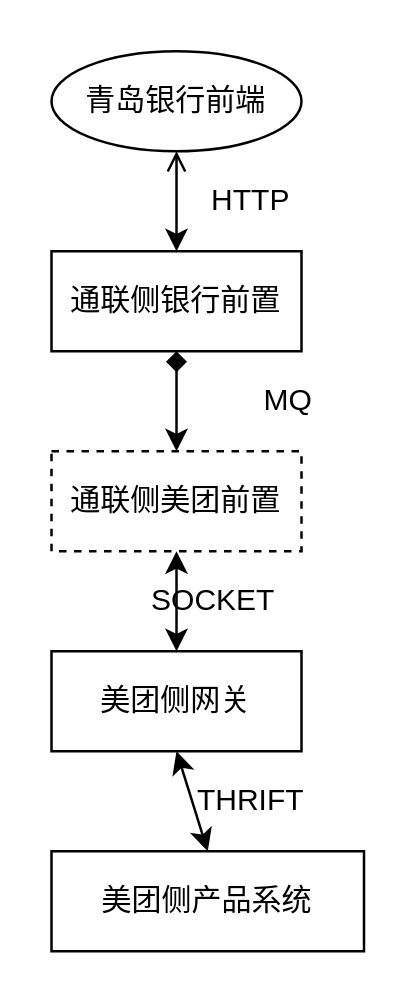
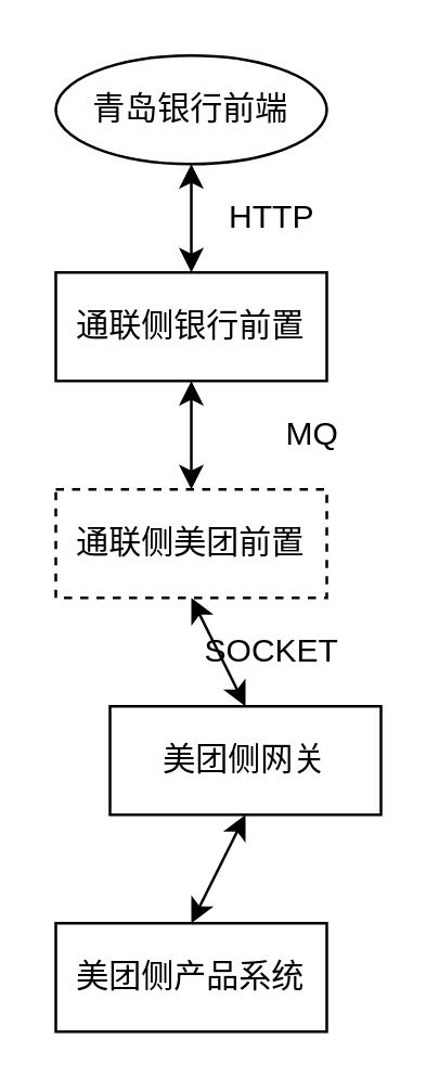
  <mxCell id="0" />
  <mxCell id="1" parent="0" />
  <mxCell id="2" value="青岛银行前端" style="ellipse;whiteSpace=wrap;html=1;" vertex="1" parent="1"><mxGeometry x="20" y="20" width="100" height="40" as="geometry" /></mxCell>
  <mxCell id="3" value="通联侧银行前置" style="rounded=0;whiteSpace=wrap;html=1;" vertex="1" parent="1"><mxGeometry x="20" y="100" width="100" height="40" as="geometry" /></mxCell>
  <mxCell id="4" value="通联侧美团前置" style="rounded=0;whiteSpace=wrap;html=1;dashed=1;" vertex="1" parent="1"><mxGeometry x="20" y="180" width="100" height="40" as="geometry" /></mxCell>
- <mxCell id="5" value="美团侧网关&lt;br&gt;" style="rounded=0;whiteSpace=wrap;html=1;" vertex="1" parent="1"><mxGeometry x="20" y="260" width="100" height="40" as="geometry" /></mxCell>
- <mxCell id="6" value="美团侧产品系统&lt;br&gt;" style="rounded=0;whiteSpace=wrap;html=1;" vertex="1" parent="1"><mxGeometry x="20" y="340" width="125" height="40" as="geometry" /></mxCell>
- <mxCell id="7" value="" style="endArrow=open;startArrow=classic;html=1;entryX=0.5;entryY=1;entryDx=0;entryDy=0;exitX=0.5;exitY=0;exitDx=0;exitDy=0;" edge="1" parent="1" source="3" target="2"><mxGeometry width="50" height="50" relative="1" as="geometry"><mxPoint x="200" y="190" as="sourcePoint" /><mxPoint x="250" y="140" as="targetPoint" /></mxGeometry></mxCell>
- <mxCell id="8" value="" style="endArrow=diamond;startArrow=classic;html=1;entryX=0.5;entryY=1;entryDx=0;entryDy=0;exitX=0.5;exitY=0;exitDx=0;exitDy=0;" edge="1" parent="1" source="4" target="3"><mxGeometry width="50" height="50" relative="1" as="geometry"><mxPoint x="80" y="190" as="sourcePoint" /><mxPoint x="80" y="70" as="targetPoint" /></mxGeometry></mxCell>
+ <mxCell id="5" value="美团侧网关&lt;br&gt;" style="rounded=0;whiteSpace=wrap;html=1;" vertex="1" parent="1"><mxGeometry x="40" y="260" width="100" height="40" as="geometry" /></mxCell>
+ <mxCell id="6" value="美团侧产品系统&lt;br&gt;" style="rounded=0;whiteSpace=wrap;html=1;" vertex="1" parent="1"><mxGeometry x="20" y="340" width="100" height="40" as="geometry" /></mxCell>
+ <mxCell id="7" value="" style="endArrow=classic;startArrow=classic;html=1;entryX=0.5;entryY=1;entryDx=0;entryDy=0;exitX=0.5;exitY=0;exitDx=0;exitDy=0;" edge="1" parent="1" source="3" target="2"><mxGeometry width="50" height="50" relative="1" as="geometry"><mxPoint x="200" y="190" as="sourcePoint" /><mxPoint x="250" y="140" as="targetPoint" /></mxGeometry></mxCell>
+ <mxCell id="8" value="" style="endArrow=classic;startArrow=classic;html=1;entryX=0.5;entryY=1;entryDx=0;entryDy=0;exitX=0.5;exitY=0;exitDx=0;exitDy=0;" edge="1" parent="1" source="4" target="3"><mxGeometry width="50" height="50" relative="1" as="geometry"><mxPoint x="80" y="190" as="sourcePoint" /><mxPoint x="80" y="70" as="targetPoint" /></mxGeometry></mxCell>
  <mxCell id="9" value="" style="endArrow=classic;startArrow=classic;html=1;entryX=0.5;entryY=1;entryDx=0;entryDy=0;exitX=0.5;exitY=0;exitDx=0;exitDy=0;" edge="1" parent="1" source="5" target="4"><mxGeometry width="50" height="50" relative="1" as="geometry"><mxPoint x="80" y="190" as="sourcePoint" /><mxPoint x="80" y="150" as="targetPoint" /></mxGeometry></mxCell>
  <mxCell id="10" value="" style="endArrow=classic;startArrow=classic;html=1;entryX=0.5;entryY=1;entryDx=0;entryDy=0;exitX=0.5;exitY=0;exitDx=0;exitDy=0;" edge="1" parent="1" source="6" target="5"><mxGeometry width="50" height="50" relative="1" as="geometry"><mxPoint x="80" y="270" as="sourcePoint" /><mxPoint x="80" y="230" as="targetPoint" /></mxGeometry></mxCell>
  <mxCell id="11" value="HTTP" style="text;html=1;strokeColor=none;fillColor=none;align=center;verticalAlign=middle;whiteSpace=wrap;rounded=0;" vertex="1" parent="1"><mxGeometry x="80" y="70" width="40" height="20" as="geometry" /></mxCell>
  <mxCell id="12" value="MQ" style="text;html=1;strokeColor=none;fillColor=none;align=center;verticalAlign=middle;whiteSpace=wrap;rounded=0;" vertex="1" parent="1"><mxGeometry x="95" y="150" width="40" height="20" as="geometry" /></mxCell>
- <mxCell id="13" value="SOCKET" style="text;html=1;strokeColor=none;fillColor=none;align=center;verticalAlign=middle;whiteSpace=wrap;rounded=0;" vertex="1" parent="1"><mxGeometry x="65" y="230" width="40" height="20" as="geometry" /></mxCell>
- <mxCell id="14" value="THRIFT" style="text;html=1;strokeColor=none;fillColor=none;align=center;verticalAlign=middle;whiteSpace=wrap;rounded=0;" vertex="1" parent="1"><mxGeometry x="80" y="310" width="40" height="20" as="geometry" /></mxCell>
+ <mxCell id="13" value="SOCKET" style="text;html=1;strokeColor=none;fillColor=none;align=center;verticalAlign=middle;whiteSpace=wrap;rounded=0;" vertex="1" parent="1"><mxGeometry x="80" y="230" width="40" height="20" as="geometry" /></mxCell>
